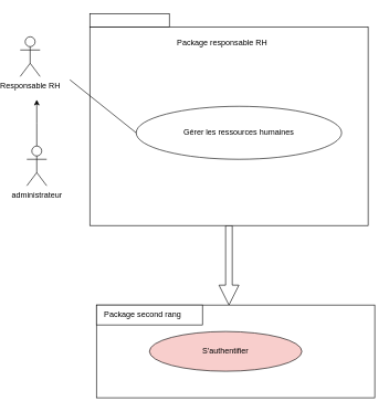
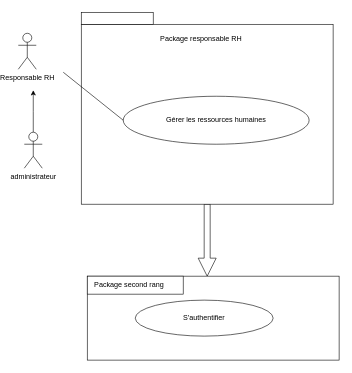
  <mxCell id="0" />
  <mxCell id="1" parent="0" />
  <mxCell id="2" style="edgeStyle=orthogonalEdgeStyle;rounded=0;orthogonalLoop=1;jettySize=auto;html=1;shadow=0;shape=arrow;" edge="1" parent="1" source="3"><mxGeometry relative="1" as="geometry"><mxPoint x="335" y="460" as="targetPoint" /></mxGeometry></mxCell>
  <mxCell id="3" value="" style="rounded=0;whiteSpace=wrap;html=1;" vertex="1" parent="1"><mxGeometry x="125" y="40" width="420" height="300" as="geometry" /></mxCell>
  <mxCell id="4" value="Package responsable RH" style="text;html=1;strokeColor=none;fillColor=none;align=center;verticalAlign=middle;whiteSpace=wrap;rounded=0;" vertex="1" parent="1"><mxGeometry x="215" y="50" width="220" height="30" as="geometry" /></mxCell>
  <mxCell id="5" value="" style="rounded=0;whiteSpace=wrap;html=1;" vertex="1" parent="1"><mxGeometry x="125" y="20" width="120" height="20" as="geometry" /></mxCell>
  <mxCell id="6" value="Responsable RH" style="shape=umlActor;verticalLabelPosition=bottom;verticalAlign=top;html=1;outlineConnect=0;" vertex="1" parent="1"><mxGeometry x="20" y="55" width="30" height="60" as="geometry" /></mxCell>
  <mxCell id="7" style="edgeStyle=orthogonalEdgeStyle;rounded=0;orthogonalLoop=1;jettySize=auto;html=1;" edge="1" parent="1" source="8"><mxGeometry relative="1" as="geometry"><mxPoint x="45" y="150" as="targetPoint" /></mxGeometry></mxCell>
  <mxCell id="8" value="administrateur" style="shape=umlActor;verticalLabelPosition=bottom;verticalAlign=top;html=1;outlineConnect=0;" vertex="1" parent="1"><mxGeometry x="30" y="220" width="30" height="60" as="geometry" /></mxCell>
  <mxCell id="9" value="Gérer les ressources humaines" style="ellipse;whiteSpace=wrap;html=1;" vertex="1" parent="1"><mxGeometry x="195" y="160" width="310" height="80" as="geometry" /></mxCell>
  <mxCell id="10" value="&lt;span style=&quot;white-space: pre;&quot;&gt;&#09;&lt;/span&gt;" style="rounded=0;whiteSpace=wrap;html=1;" vertex="1" parent="1"><mxGeometry x="135" y="460" width="420" height="140" as="geometry" /></mxCell>
  <mxCell id="11" value="" style="rounded=0;whiteSpace=wrap;html=1;" vertex="1" parent="1"><mxGeometry x="135" y="460" width="160" height="30" as="geometry" /></mxCell>
  <mxCell id="12" value="Package second rang" style="text;html=1;strokeColor=none;fillColor=none;align=center;verticalAlign=middle;whiteSpace=wrap;rounded=0;" vertex="1" parent="1"><mxGeometry x="135" y="460" width="140" height="30" as="geometry" /></mxCell>
- <mxCell id="13" value="S'authentifier" style="ellipse;whiteSpace=wrap;html=1;fillColor=#f8cecc;" vertex="1" parent="1"><mxGeometry x="215" y="500" width="230" height="60" as="geometry" /></mxCell>
+ <mxCell id="13" value="S'authentifier" style="ellipse;whiteSpace=wrap;html=1;" vertex="1" parent="1"><mxGeometry x="215" y="500" width="230" height="60" as="geometry" /></mxCell>
  <mxCell id="14" value="" style="endArrow=none;html=1;rounded=0;entryX=0;entryY=0.5;entryDx=0;entryDy=0;" edge="1" parent="1" target="9"><mxGeometry width="50" height="50" relative="1" as="geometry"><mxPoint x="95" y="120" as="sourcePoint" /><mxPoint x="185" y="180" as="targetPoint" /></mxGeometry></mxCell>
